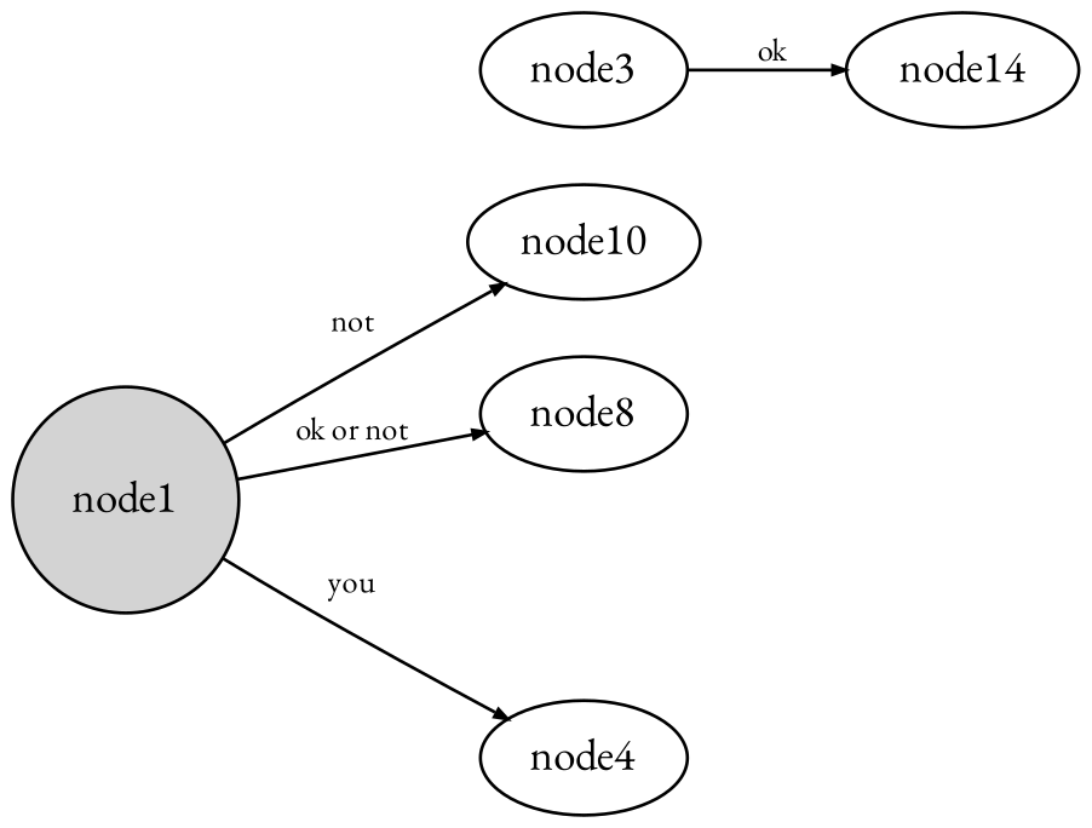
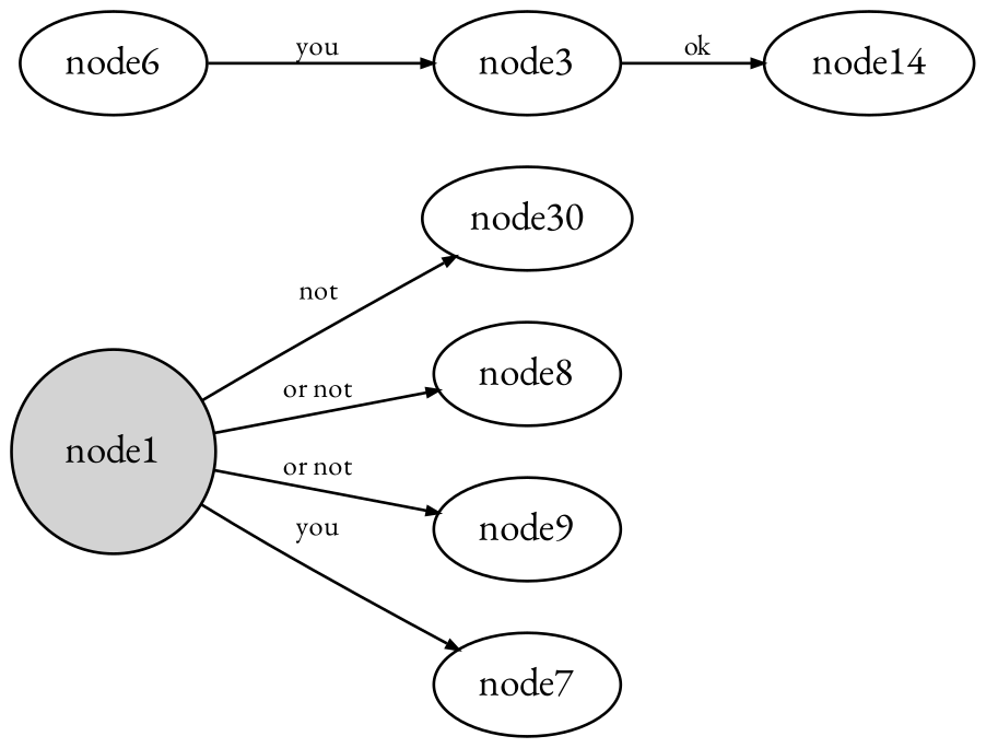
  digraph {
    fontname="EB Garamond"
    rankdir=LR
    node [fontname="EB Garamond"]
    edge [arrowsize=0.4 fontname="EB Garamond" fontsize=10 weight=3]
    node1 [fillcolor=lightgrey height=.1 shape=circle style=filled width=.1]
-   node10
+   node10 [label=node30]
    node8
-   node4
+   node9
+   node4 [label=node7]
+   node6
    node3
    n8 [label=node14]
    node1 -> node10 [label=not]
-   node1 -> node8 [label="ok or not"]
+   node1 -> node8 [label="or not"]
+   node1 -> node9 [label="or not"]
    node1 -> node4 [label=you]
+   node6 -> node3 [label=you]
    node3 -> n8 [label=ok]
  }
